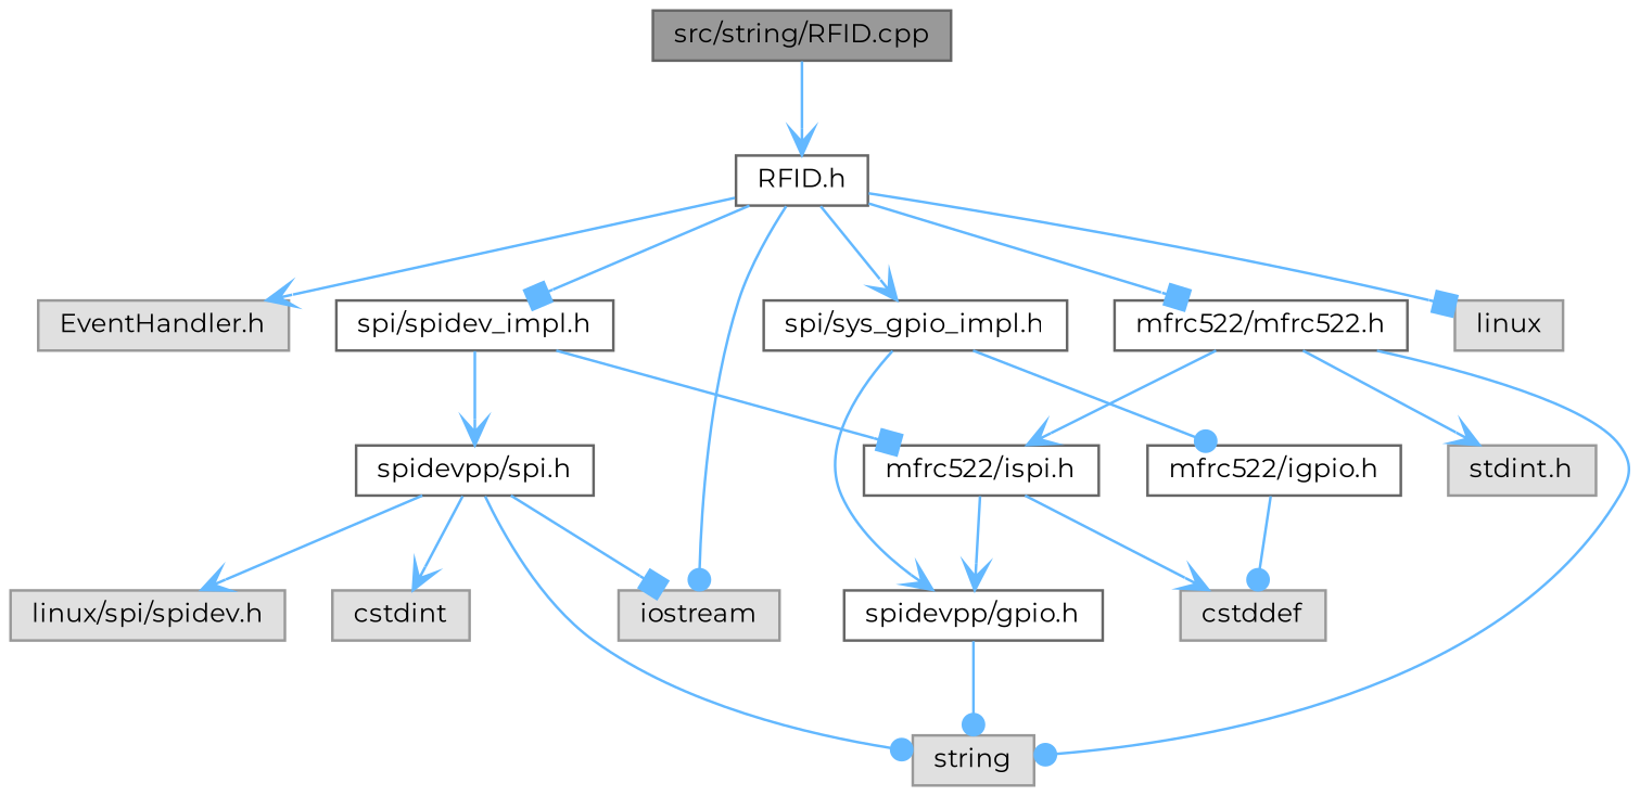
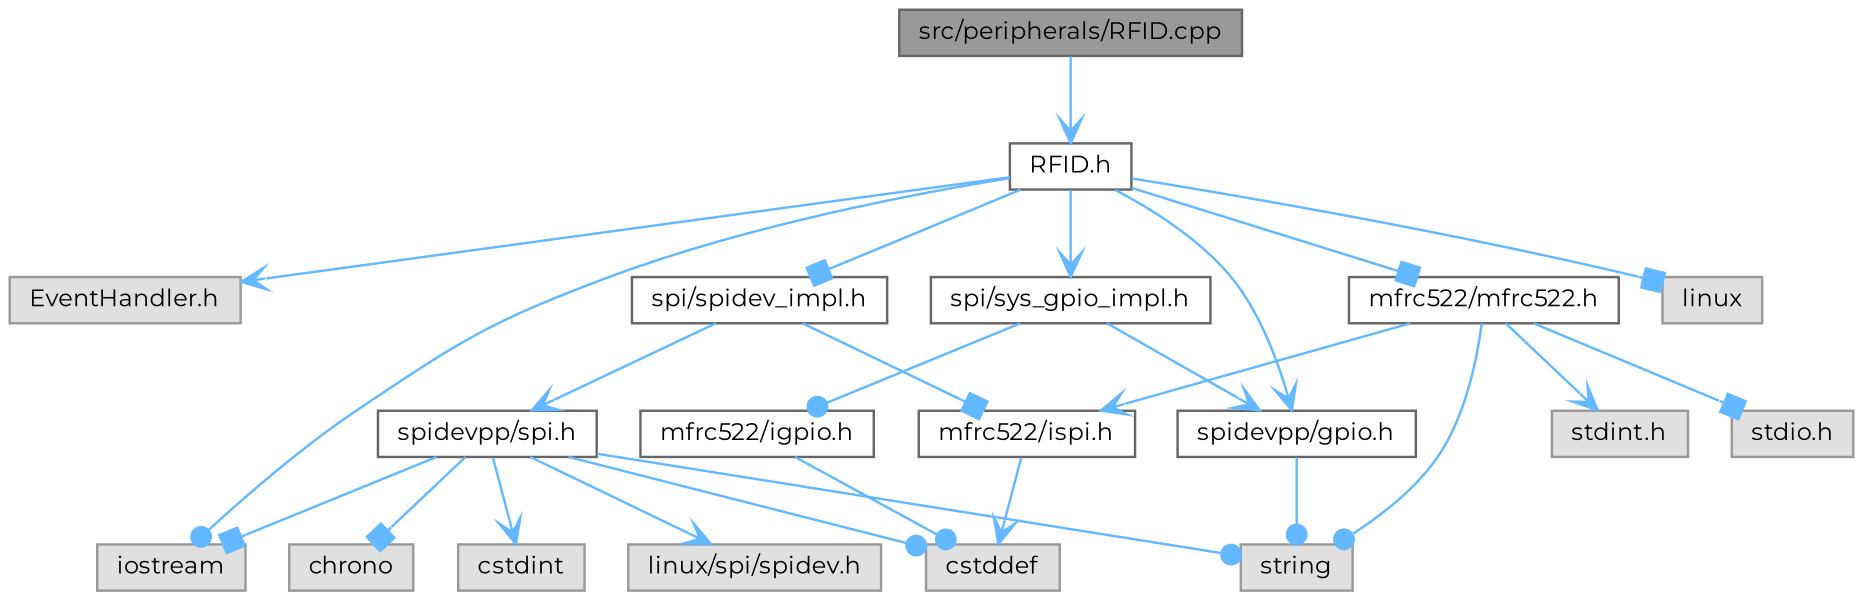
  digraph {
    fontname=Montserrat
    node [color=grey60 fillcolor="#E0E0E0" fontname=Montserrat fontsize=10 shape=box style=filled]
    edge [arrowhead=vee color=steelblue1 fontname=Montserrat fontsize=10 labelfontname=Helvetica labelfontsize=10 style=solid]
-   n1 [color=gray40 fillcolor=grey60 fontcolor=black height=0.2 label="src/string/RFID.cpp" width=0.4]
+   n1 [color=gray40 fillcolor=grey60 fontcolor=black height=0.2 label="src/peripherals/RFID.cpp" width=0.4]
    n2 [color=grey40 fillcolor=white height=0.2 label="RFID.h" width=0.4]
    n3 [height=0.2 label="EventHandler.h" width=0.4]
    n4 [color=grey40 fillcolor=white height=0.2 label="spi/spidev_impl.h" width=0.4]
    n5 [height=0.2 label=iostream width=0.4]
    n6 [color=grey40 fillcolor=white height=0.2 label="spi/sys_gpio_impl.h" width=0.4]
    n7 [color=grey40 fillcolor=white height=0.2 label="spidevpp/gpio.h" width=0.4]
    n8 [color=grey40 fillcolor=white height=0.2 label="mfrc522/mfrc522.h" width=0.4]
    n9 [height=0.2 label=linux width=0.4]
    n10 [color=grey40 fillcolor=white height=0.2 label="mfrc522/ispi.h" width=0.4]
    n11 [color=grey40 fillcolor=white height=0.2 label="spidevpp/spi.h" width=0.4]
    n12 [color=grey40 fillcolor=white height=0.2 label="mfrc522/igpio.h" width=0.4]
    n13 [height=0.2 label=string width=0.4]
    n14 [height=0.2 label="stdint.h" width=0.4]
+   n15 [height=0.2 label="stdio.h" width=0.4]
    n16 [height=0.2 label=cstddef width=0.4]
    n17 [height=0.2 label="linux/spi/spidev.h" width=0.4]
+   n18 [height=0.2 label=chrono width=0.4]
    n19 [height=0.2 label=cstdint width=0.4]
    n1 -> n2
    n2 -> n3
    n2 -> n4 [arrowhead=box]
    n2 -> n5 [arrowhead=dot]
    n2 -> n6
-   n10 -> n7
+   n2 -> n7
    n2 -> n8 [arrowhead=box]
    n2 -> n9 [arrowhead=box]
    n4 -> n10 [arrowhead=box]
    n4 -> n11
    n6 -> n7
    n6 -> n12 [arrowhead=dot]
    n7 -> n13 [arrowhead=dot]
    n8 -> n10
    n8 -> n13 [arrowhead=dot]
    n8 -> n14
+   n8 -> n15 [arrowhead=box]
    n10 -> n16
    n11 -> n5 [arrowhead=box]
    n11 -> n13 [arrowhead=dot]
+   n11 -> n16 [arrowhead=dot]
    n11 -> n17
+   n11 -> n18 [arrowhead=box]
    n11 -> n19
    n12 -> n16 [arrowhead=dot]
  }
